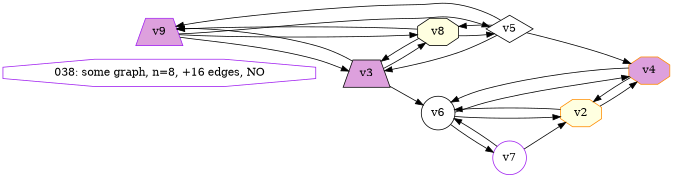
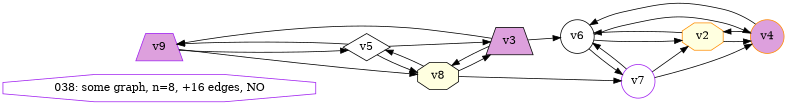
  digraph {
    rankdir=LR
    node [color=black fillcolor=white shape=octagon style=filled]
    n1 [color=purple label="038: some graph, n=8, +16 edges, NO"]
    n2 [color=purple fillcolor=plum label=v9 shape=trapezium]
    v3 [fillcolor=plum shape=trapezium]
    v5 [shape=diamond]
    v8 [fillcolor=lightyellow]
    v6 [shape=circle]
    v2 [color=darkorange fillcolor=lightyellow]
-   v4 [color=darkorange fillcolor=plum]
+   v4 [color=darkorange fillcolor=plum shape=circle]
    v7 [color=purple shape=circle]
-   n2 -> v3
    n2 -> v5
    n2 -> v8
    v3 -> n2
    v3 -> v8
    v3 -> v6
    v5 -> n2
    v5 -> v3
    v5 -> v8
-   v8 -> n2
+   v8 -> v7
    v8 -> v3
    v8 -> v5
    v6 -> v2
    v6 -> v4
    v6 -> v7
    v2 -> v6
    v2 -> v4
    v4 -> v6
    v4 -> v2
    v7 -> v6
    v7 -> v2
-   v5 -> v4
+   v7 -> v4
  }
